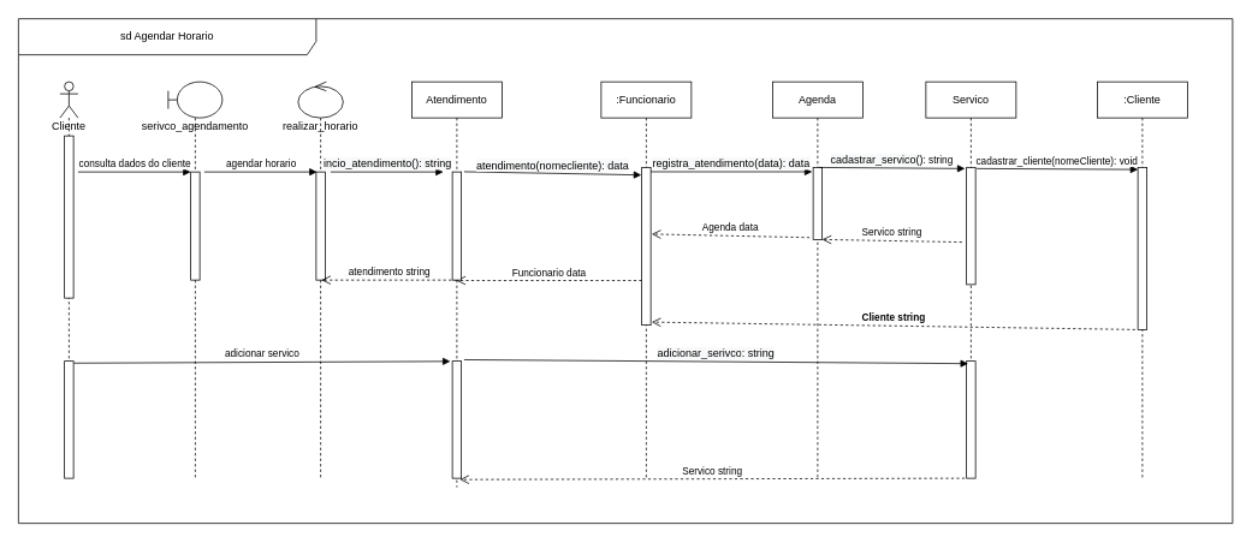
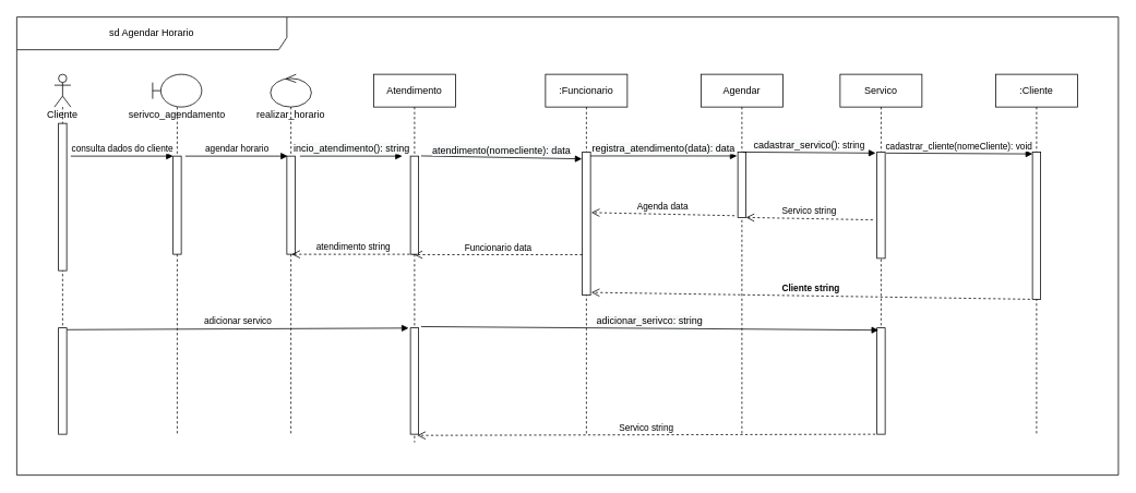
  <mxCell id="0" />
  <mxCell id="1" parent="0" />
  <mxCell id="2" value="sd Agendar Horario" style="shape=umlFrame;whiteSpace=wrap;html=1;width=330;height=40;" parent="1" vertex="1"><mxGeometry x="20" y="20" width="1346" height="560" as="geometry" /></mxCell>
  <mxCell id="3" value=":Funcionario" style="shape=umlLifeline;perimeter=lifelinePerimeter;whiteSpace=wrap;html=1;container=1;collapsible=0;recursiveResize=0;outlineConnect=0;" parent="1" vertex="1"><mxGeometry x="666" y="90" width="100" height="440" as="geometry" /></mxCell>
  <mxCell id="4" value="" style="html=1;points=[];perimeter=orthogonalPerimeter;" parent="3" vertex="1"><mxGeometry x="45" y="95" width="10" height="175" as="geometry" /></mxCell>
  <mxCell id="5" value="Funcionario data" style="html=1;verticalAlign=bottom;endArrow=open;dashed=1;endSize=8;" parent="3" edge="1" target="25"><mxGeometry relative="1" as="geometry"><mxPoint x="45" y="220.5" as="sourcePoint" /><mxPoint x="-95" y="220" as="targetPoint" /></mxGeometry></mxCell>
- <mxCell id="6" value="Agenda" style="shape=umlLifeline;perimeter=lifelinePerimeter;whiteSpace=wrap;html=1;container=1;collapsible=0;recursiveResize=0;outlineConnect=0;" parent="1" vertex="1"><mxGeometry x="856" y="90" width="100" height="440" as="geometry" /></mxCell>
+ <mxCell id="6" value="Agendar" style="shape=umlLifeline;perimeter=lifelinePerimeter;whiteSpace=wrap;html=1;container=1;collapsible=0;recursiveResize=0;outlineConnect=0;" parent="1" vertex="1"><mxGeometry x="856" y="90" width="100" height="440" as="geometry" /></mxCell>
  <mxCell id="7" value="" style="html=1;points=[];perimeter=orthogonalPerimeter;" parent="6" vertex="1"><mxGeometry x="45" y="95" width="10" height="80" as="geometry" /></mxCell>
  <mxCell id="8" value=":Cliente" style="shape=umlLifeline;perimeter=lifelinePerimeter;whiteSpace=wrap;html=1;container=1;collapsible=0;recursiveResize=0;outlineConnect=0;" parent="1" vertex="1"><mxGeometry x="1216" y="90" width="100" height="440" as="geometry" /></mxCell>
  <mxCell id="9" value="" style="html=1;points=[];perimeter=orthogonalPerimeter;" parent="8" vertex="1"><mxGeometry x="45" y="95" width="10" height="180" as="geometry" /></mxCell>
  <mxCell id="10" value="serivco_agendamento" style="shape=umlLifeline;participant=umlBoundary;perimeter=lifelinePerimeter;whiteSpace=wrap;html=1;container=1;collapsible=0;recursiveResize=0;verticalAlign=top;spacingTop=36;outlineConnect=0;" parent="1" vertex="1"><mxGeometry x="186" y="90" width="60" height="440" as="geometry" /></mxCell>
  <mxCell id="11" value="" style="html=1;points=[];perimeter=orthogonalPerimeter;" parent="10" vertex="1"><mxGeometry x="25" y="100" width="10" height="120" as="geometry" /></mxCell>
  <mxCell id="12" value="realizar_horario" style="shape=umlLifeline;participant=umlControl;perimeter=lifelinePerimeter;whiteSpace=wrap;html=1;container=1;collapsible=0;recursiveResize=0;verticalAlign=top;spacingTop=36;outlineConnect=0;" parent="1" vertex="1"><mxGeometry x="330" y="90" width="50" height="440" as="geometry" /></mxCell>
  <mxCell id="13" value="" style="html=1;points=[];perimeter=orthogonalPerimeter;" parent="12" vertex="1"><mxGeometry x="20" y="100" width="10" height="120" as="geometry" /></mxCell>
  <mxCell id="14" value="Cliente" style="shape=umlLifeline;participant=umlActor;perimeter=lifelinePerimeter;whiteSpace=wrap;html=1;container=1;collapsible=0;recursiveResize=0;verticalAlign=top;spacingTop=36;outlineConnect=0;size=40;" parent="1" vertex="1"><mxGeometry x="66" y="90" width="20" height="440" as="geometry" /></mxCell>
  <mxCell id="15" value="" style="html=1;points=[];perimeter=orthogonalPerimeter;" parent="14" vertex="1"><mxGeometry x="5" y="60" width="10" height="180" as="geometry" /></mxCell>
  <mxCell id="16" value="consulta dados do cliente" style="html=1;verticalAlign=bottom;endArrow=block;" parent="1" target="11" edge="1"><mxGeometry width="80" relative="1" as="geometry"><mxPoint x="86" y="190" as="sourcePoint" /><mxPoint x="166" y="190" as="targetPoint" /></mxGeometry></mxCell>
  <mxCell id="17" value="agendar horario" style="html=1;verticalAlign=bottom;endArrow=block;" parent="1" edge="1"><mxGeometry width="80" relative="1" as="geometry"><mxPoint x="226" y="190" as="sourcePoint" /><mxPoint x="351" y="190" as="targetPoint" /></mxGeometry></mxCell>
  <mxCell id="18" value="&lt;span style=&quot;font-size: 12px ; text-align: left ; background-color: rgb(248 , 249 , 250)&quot;&gt;incio_atendimento()&lt;/span&gt;&lt;span style=&quot;font-size: 12px ; text-align: left ; background-color: rgb(248 , 249 , 250)&quot;&gt;: string&lt;/span&gt;" style="html=1;verticalAlign=bottom;endArrow=block;" parent="1" edge="1"><mxGeometry width="80" relative="1" as="geometry"><mxPoint x="366" y="190" as="sourcePoint" /><mxPoint x="491" y="190" as="targetPoint" /></mxGeometry></mxCell>
  <mxCell id="19" value="&lt;span style=&quot;font-size: 12px ; text-align: left ; background-color: rgb(248 , 249 , 250)&quot;&gt;atendimento(&lt;/span&gt;&lt;span style=&quot;font-size: 12px ; text-align: left ; background-color: rgb(248 , 249 , 250)&quot;&gt;nomecliente&lt;/span&gt;&lt;span style=&quot;font-size: 12px ; text-align: left ; background-color: rgb(248 , 249 , 250)&quot;&gt;): data&lt;/span&gt;" style="html=1;verticalAlign=bottom;endArrow=block;exitX=1.306;exitY=-0.002;exitDx=0;exitDy=0;exitPerimeter=0;entryX=-0.047;entryY=0.048;entryDx=0;entryDy=0;entryPerimeter=0;" parent="1" edge="1" target="4" source="26"><mxGeometry width="80" relative="1" as="geometry"><mxPoint x="544" y="190" as="sourcePoint" /><mxPoint x="674" y="190" as="targetPoint" /></mxGeometry></mxCell>
  <mxCell id="20" value="cadastrar_cliente(nomeCliente): void" style="html=1;verticalAlign=bottom;endArrow=block;exitX=1.129;exitY=0.01;exitDx=0;exitDy=0;exitPerimeter=0;entryX=0.012;entryY=0.013;entryDx=0;entryDy=0;entryPerimeter=0;" parent="1" edge="1" target="9" source="29"><mxGeometry width="80" relative="1" as="geometry"><mxPoint x="1106" y="190" as="sourcePoint" /><mxPoint x="1236" y="190" as="targetPoint" /></mxGeometry></mxCell>
  <mxCell id="21" value="Cliente string" style="html=1;verticalAlign=bottom;endArrow=open;dashed=1;endSize=8;entryX=1.1;entryY=0.981;entryDx=0;entryDy=0;entryPerimeter=0;exitX=-0.3;exitY=1;exitDx=0;exitDy=0;exitPerimeter=0;fontStyle=1" parent="1" source="9" target="4" edge="1"><mxGeometry relative="1" as="geometry"><mxPoint x="896" y="280" as="sourcePoint" /><mxPoint x="816" y="280" as="targetPoint" /></mxGeometry></mxCell>
  <mxCell id="22" value="Agenda data" style="html=1;verticalAlign=bottom;endArrow=open;dashed=1;endSize=8;exitX=-0.4;exitY=0.973;exitDx=0;exitDy=0;exitPerimeter=0;" parent="1" source="7" edge="1"><mxGeometry relative="1" as="geometry"><mxPoint x="906" y="290" as="sourcePoint" /><mxPoint x="722" y="259" as="targetPoint" /></mxGeometry></mxCell>
  <mxCell id="23" value="atendimento string" style="html=1;verticalAlign=bottom;endArrow=open;dashed=1;endSize=8;exitX=0.5;exitY=1;exitDx=0;exitDy=0;exitPerimeter=0;" parent="1" edge="1" source="26"><mxGeometry relative="1" as="geometry"><mxPoint x="346" y="310.5" as="sourcePoint" /><mxPoint x="356" y="310" as="targetPoint" /></mxGeometry></mxCell>
  <mxCell id="24" value="adicionar servico" style="html=1;verticalAlign=bottom;endArrow=block;entryX=-0.224;entryY=0.002;entryDx=0;entryDy=0;entryPerimeter=0;exitX=1.012;exitY=0.017;exitDx=0;exitDy=0;exitPerimeter=0;" parent="1" target="27" edge="1" source="35"><mxGeometry width="80" relative="1" as="geometry"><mxPoint x="86" y="430" as="sourcePoint" /><mxPoint x="201" y="430" as="targetPoint" /></mxGeometry></mxCell>
  <mxCell id="25" value="Atendimento" style="shape=umlLifeline;perimeter=lifelinePerimeter;whiteSpace=wrap;html=1;container=1;collapsible=0;recursiveResize=0;outlineConnect=0;" parent="1" vertex="1"><mxGeometry x="456" y="90" width="100" height="450" as="geometry" /></mxCell>
  <mxCell id="26" value="" style="html=1;points=[];perimeter=orthogonalPerimeter;" parent="25" vertex="1"><mxGeometry x="45" y="100" width="10" height="120" as="geometry" /></mxCell>
  <mxCell id="27" value="" style="html=1;points=[];perimeter=orthogonalPerimeter;" parent="25" vertex="1"><mxGeometry x="45" y="310" width="10" height="130" as="geometry" /></mxCell>
  <mxCell id="28" value="Servico" style="shape=umlLifeline;perimeter=lifelinePerimeter;whiteSpace=wrap;html=1;container=1;collapsible=0;recursiveResize=0;outlineConnect=0;" parent="1" vertex="1"><mxGeometry x="1026" y="90" width="100" height="440" as="geometry" /></mxCell>
  <mxCell id="29" value="" style="html=1;points=[];perimeter=orthogonalPerimeter;" parent="28" vertex="1"><mxGeometry x="45" y="95" width="10" height="130" as="geometry" /></mxCell>
  <mxCell id="30" value="" style="html=1;points=[];perimeter=orthogonalPerimeter;" parent="28" vertex="1"><mxGeometry x="45" y="310" width="10" height="130" as="geometry" /></mxCell>
  <mxCell id="31" value="&lt;span style=&quot;font-size: 12px ; text-align: left ; background-color: rgb(248 , 249 , 250)&quot;&gt;cadastrar_servico()&lt;/span&gt;: string" style="html=1;verticalAlign=bottom;endArrow=block;entryX=-0.165;entryY=0.01;entryDx=0;entryDy=0;entryPerimeter=0;exitX=0.6;exitY=0.001;exitDx=0;exitDy=0;exitPerimeter=0;" parent="1" edge="1" target="29" source="7"><mxGeometry width="80" relative="1" as="geometry"><mxPoint x="926" y="190" as="sourcePoint" /><mxPoint x="1056" y="190" as="targetPoint" /></mxGeometry></mxCell>
  <mxCell id="32" value="&lt;span style=&quot;font-size: 12px ; text-align: left ; background-color: rgb(248 , 249 , 250)&quot;&gt;registra_atendimento(data)&lt;/span&gt;&lt;span style=&quot;font-size: 12px ; text-align: left ; background-color: rgb(248 , 249 , 250)&quot;&gt;: data&lt;/span&gt;" style="html=1;verticalAlign=bottom;endArrow=block;entryX=-0.106;entryY=0.06;entryDx=0;entryDy=0;entryPerimeter=0;" parent="1" edge="1" target="7" source="4"><mxGeometry width="80" relative="1" as="geometry"><mxPoint x="746" y="190" as="sourcePoint" /><mxPoint x="876" y="190" as="targetPoint" /></mxGeometry></mxCell>
  <mxCell id="33" value="&lt;span style=&quot;font-size: 12px ; text-align: left ; background-color: rgb(248 , 249 , 250)&quot;&gt;adicionar_serivco&lt;/span&gt;&lt;span style=&quot;font-size: 12px ; text-align: left ; background-color: rgb(248 , 249 , 250)&quot;&gt;: string&lt;/span&gt;" style="html=1;verticalAlign=bottom;endArrow=block;exitX=1.306;exitY=-0.012;exitDx=0;exitDy=0;exitPerimeter=0;entryX=0.188;entryY=0.021;entryDx=0;entryDy=0;entryPerimeter=0;" parent="1" source="27" target="30" edge="1"><mxGeometry width="80" relative="1" as="geometry"><mxPoint x="566" y="430" as="sourcePoint" /><mxPoint x="696" y="430" as="targetPoint" /></mxGeometry></mxCell>
  <mxCell id="34" value="Servico string" style="html=1;verticalAlign=bottom;endArrow=open;dashed=1;endSize=8;entryX=0.835;entryY=1.011;entryDx=0;entryDy=0;entryPerimeter=0;exitX=-0.2;exitY=1;exitDx=0;exitDy=0;exitPerimeter=0;" parent="1" source="30" target="27" edge="1"><mxGeometry relative="1" as="geometry"><mxPoint x="809" y="510" as="sourcePoint" /><mxPoint x="626" y="508.97" as="targetPoint" /></mxGeometry></mxCell>
  <mxCell id="35" value="" style="html=1;points=[];perimeter=orthogonalPerimeter;" vertex="1" parent="1"><mxGeometry x="71" y="400" width="10" height="130" as="geometry" /></mxCell>
  <mxCell id="36" value="Servico string" style="html=1;verticalAlign=bottom;endArrow=open;dashed=1;endSize=8;exitX=-0.5;exitY=0.638;exitDx=0;exitDy=0;exitPerimeter=0;" edge="1" parent="1" source="29" target="7"><mxGeometry relative="1" as="geometry"><mxPoint x="907" y="272.84" as="sourcePoint" /><mxPoint x="732" y="269" as="targetPoint" /></mxGeometry></mxCell>
